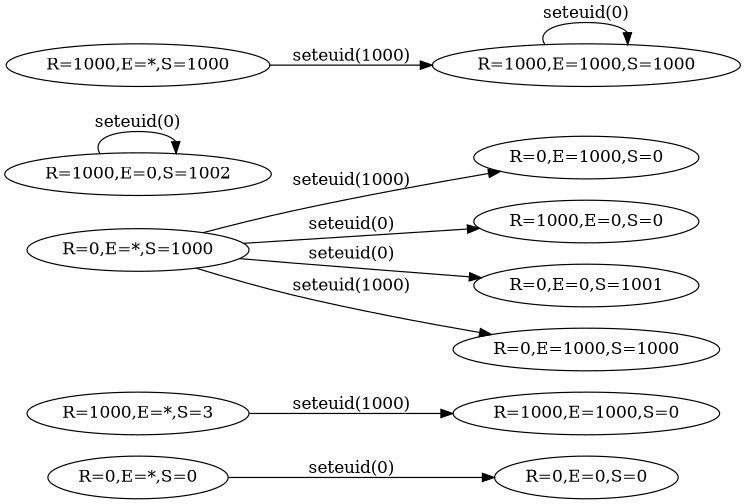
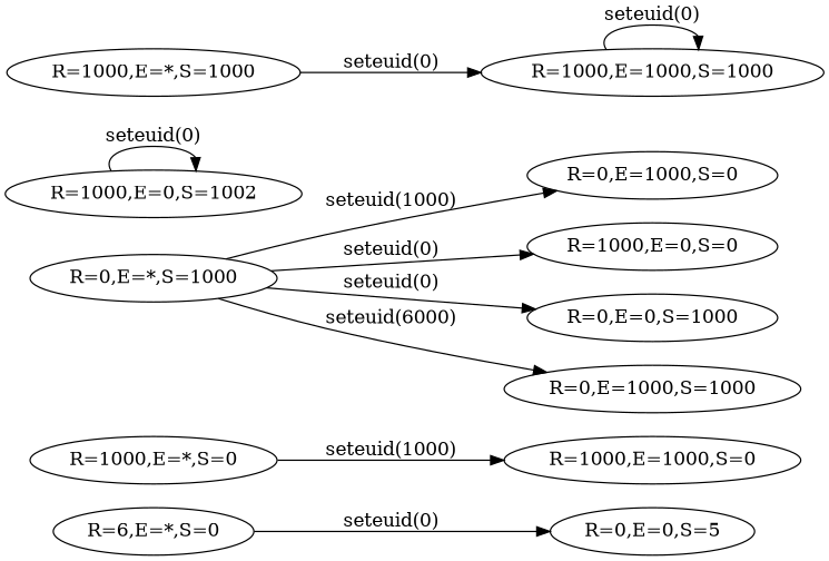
  digraph {
    rankdir=LR
-   "R=0,E=*,S=0"
-   "R=0,E=0,S=0"
-   "R=1000,E=*,S=0" [label="R=1000,E=*,S=3"]
+   "R=0,E=*,S=0" [label="R=6,E=*,S=0"]
+   "R=0,E=0,S=0" [label="R=0,E=0,S=5"]
+   "R=1000,E=*,S=0"
    "R=1000,E=1000,S=0"
    "R=0,E=*,S=1000"
    "R=0,E=1000,S=0"
    "R=1000,E=0,S=0"
-   "R=0,E=0,S=1000" [label="R=0,E=0,S=1001"]
+   "R=0,E=0,S=1000"
    "R=0,E=1000,S=1000"
    n10 [label="R=1000,E=0,S=1002"]
    "R=1000,E=1000,S=1000"
    "R=1000,E=*,S=1000"
    "R=0,E=*,S=0" -> "R=0,E=0,S=0" [label="seteuid(0)"]
    "R=1000,E=*,S=0" -> "R=1000,E=1000,S=0" [label="seteuid(1000)"]
    "R=0,E=*,S=1000" -> "R=0,E=1000,S=0" [label="seteuid(1000)"]
    "R=0,E=*,S=1000" -> "R=1000,E=0,S=0" [label="seteuid(0)"]
    "R=0,E=*,S=1000" -> "R=0,E=0,S=1000" [label="seteuid(0)"]
-   "R=0,E=*,S=1000" -> "R=0,E=1000,S=1000" [label="seteuid(1000)"]
+   "R=0,E=*,S=1000" -> "R=0,E=1000,S=1000" [label="seteuid(6000)"]
    n10 -> n10 [label="seteuid(0)"]
    "R=1000,E=1000,S=1000" -> "R=1000,E=1000,S=1000" [label="seteuid(0)"]
-   "R=1000,E=*,S=1000" -> "R=1000,E=1000,S=1000" [label="seteuid(1000)"]
+   "R=1000,E=*,S=1000" -> "R=1000,E=1000,S=1000" [label="seteuid(0)"]
  }
